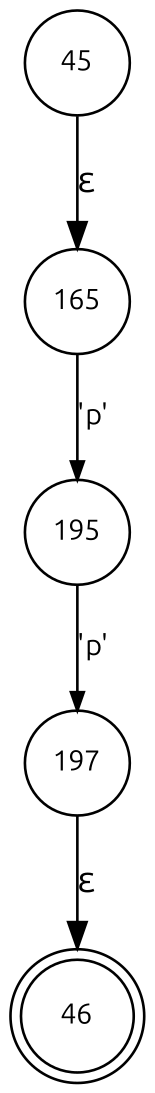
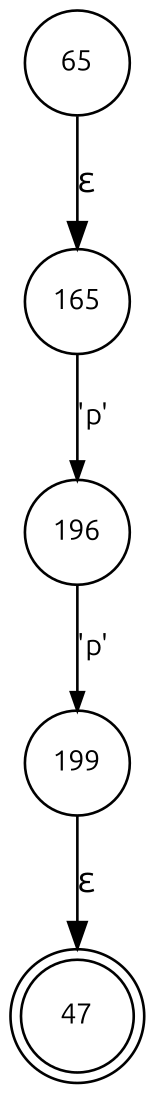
  digraph {
    fontname=Ubuntu
    rankdir=TB
    node [fixedsize=true fontname=Ubuntu fontsize=11 shape=circle peripheries=1]
    edge [fontname=Ubuntu]
-   n1 [label=46 shape=doublecircle width=.6 peripheries=""]
+   n1 [label=47 shape=doublecircle width=.6 peripheries=""]
    n2 [label=165 width=.55]
-   n3 [label=195 width=.55]
-   n4 [label=197 width=.55]
-   n5 [label=45 width=.55]
+   n3 [label=196 width=.55]
+   n4 [label=199 width=.55]
+   n5 [label=65 width=.55]
    n2 -> n3 [arrowhead=normal arrowsize=.7 fontsize=11 label="'p'"]
    n3 -> n4 [arrowhead=normal arrowsize=.7 fontsize=11 label="'p'"]
    n4 -> n1 [label="&epsilon;"]
    n5 -> n2 [label="&epsilon;"]
  }
